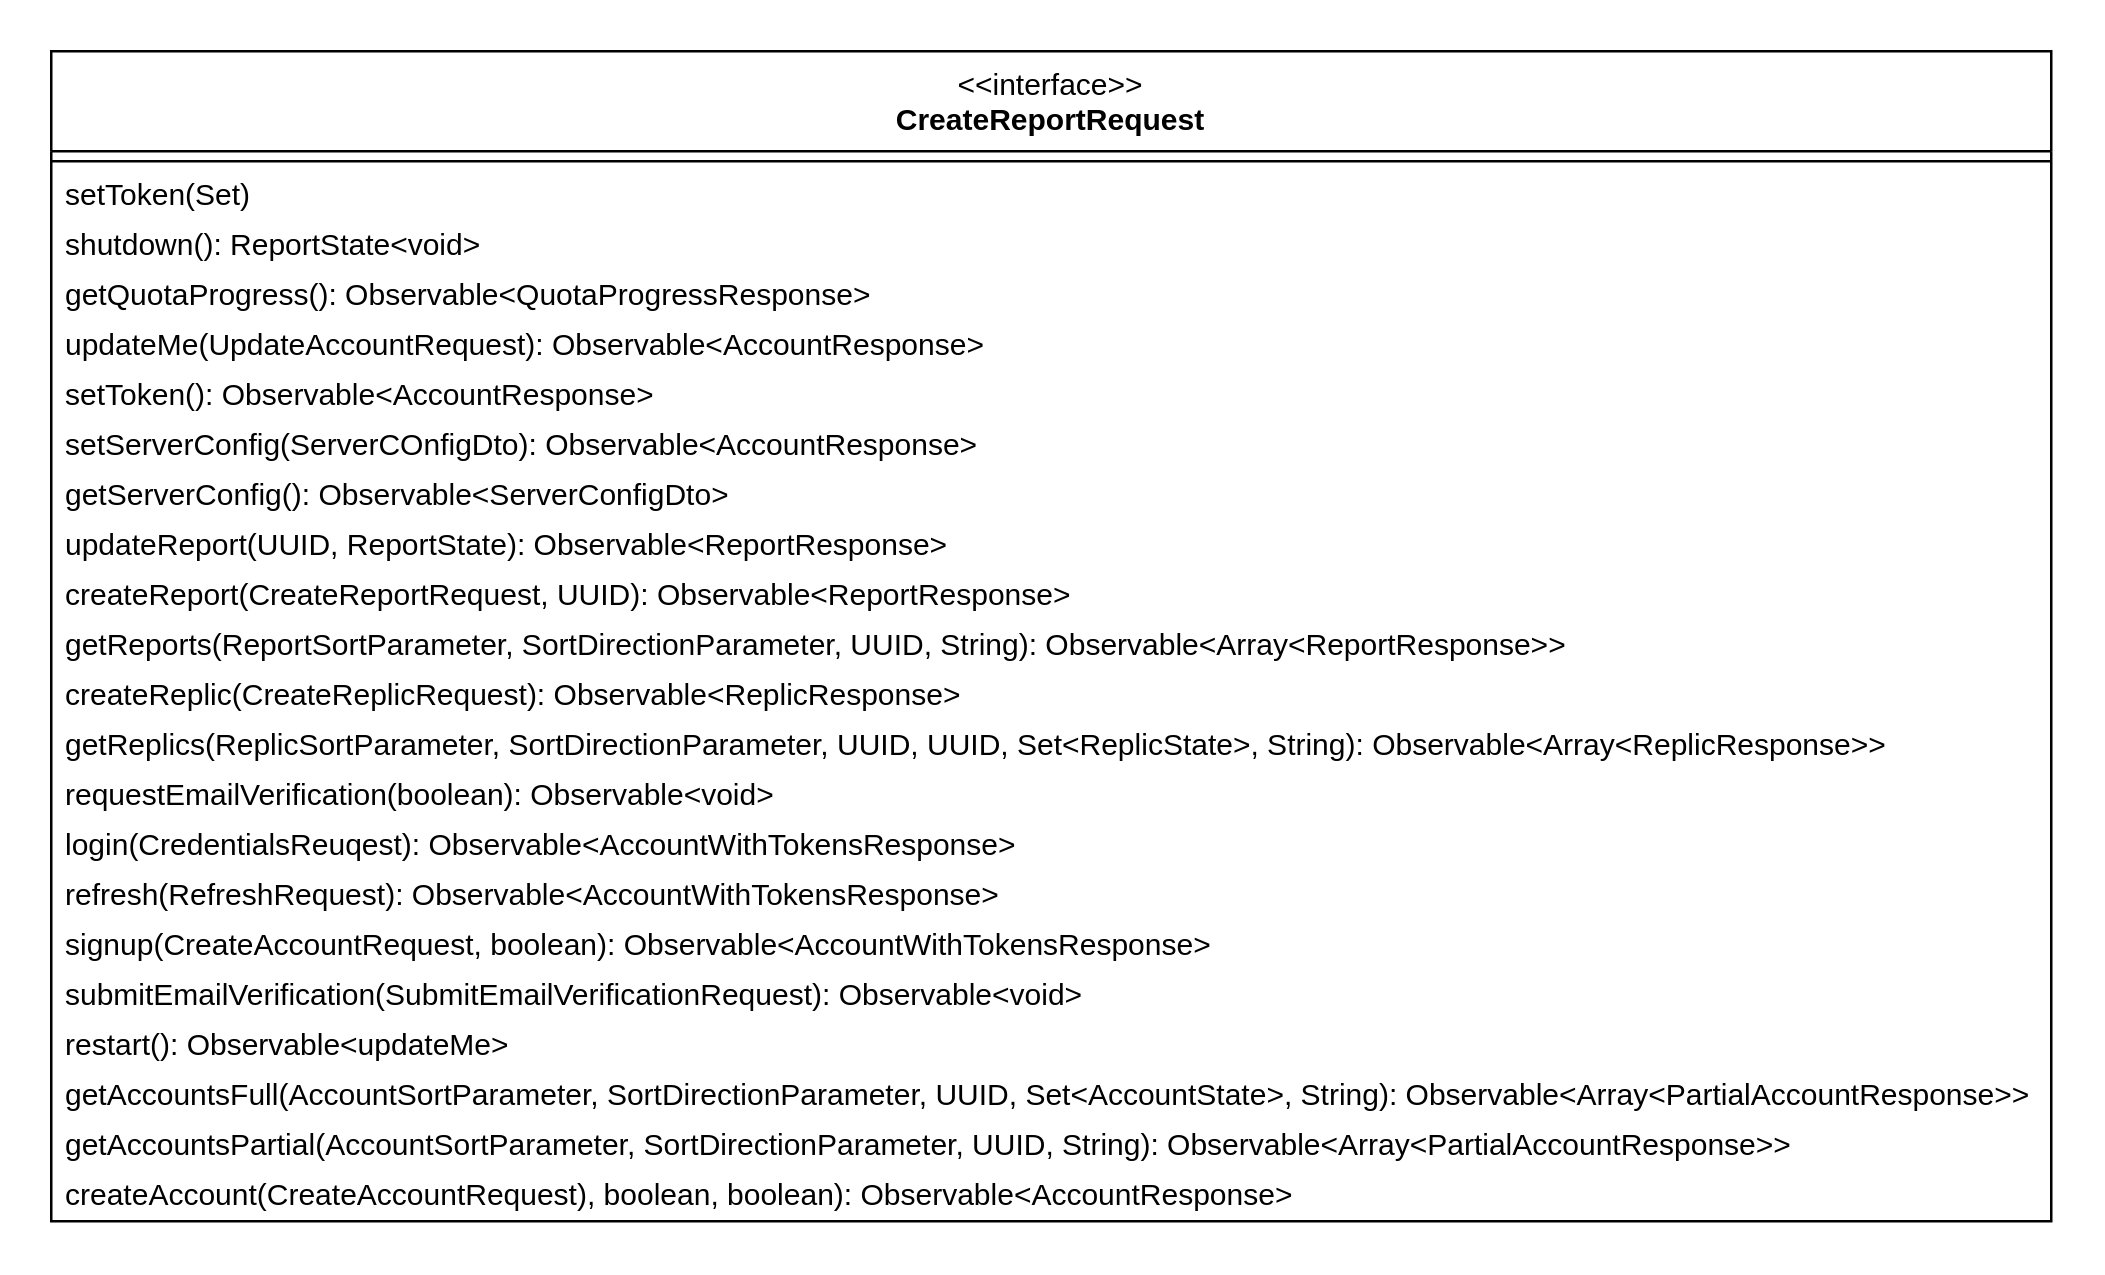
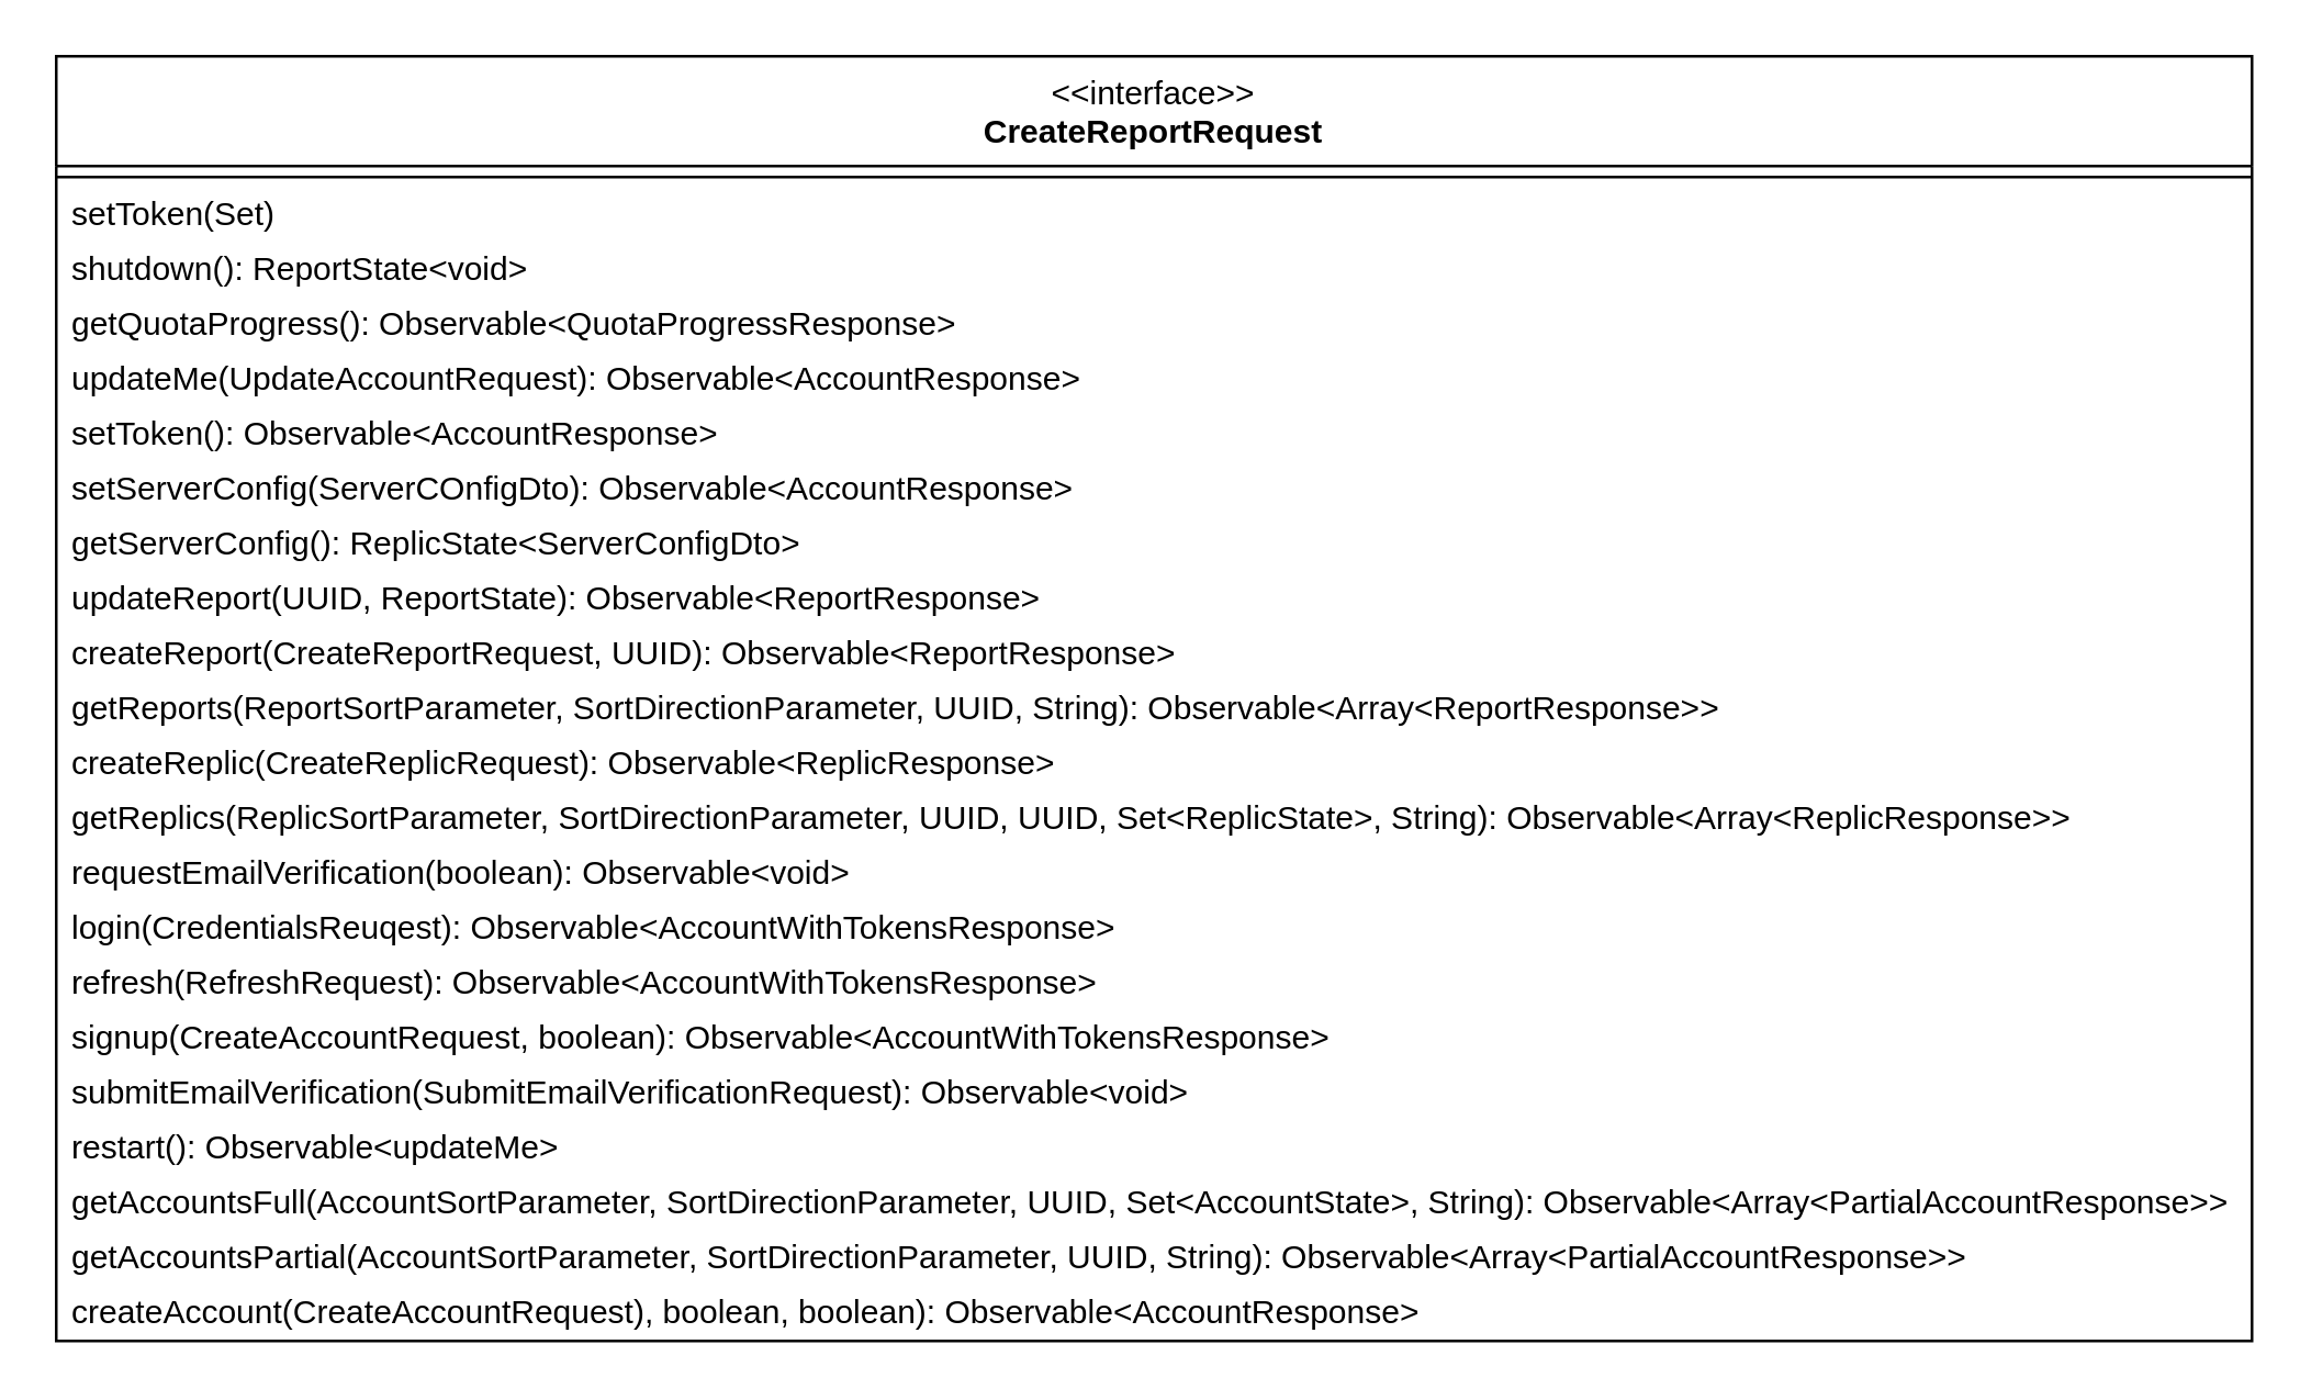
  <mxCell id="0" />
  <mxCell id="1" parent="0" />
  <mxCell id="2" value="&amp;lt;&amp;lt;interface&amp;gt;&amp;gt;&lt;br&gt;&lt;b&gt;CreateReportRequest&lt;/b&gt;&lt;div&gt;&lt;br&gt;&lt;/div&gt;" style="swimlane;fontStyle=0;align=center;verticalAlign=top;childLayout=stackLayout;horizontal=1;startSize=40;horizontalStack=0;resizeParent=1;resizeParentMax=0;resizeLast=0;collapsible=0;marginBottom=0;html=1;whiteSpace=wrap;" vertex="1" parent="1"><mxGeometry x="20" y="20" width="800" height="468" as="geometry" /></mxCell>
  <mxCell id="3" value="" style="line;strokeWidth=1;fillColor=none;align=left;verticalAlign=middle;spacingTop=-1;spacingLeft=3;spacingRight=3;rotatable=0;labelPosition=right;points=[];portConstraint=eastwest;" vertex="1" parent="2"><mxGeometry y="40" width="800" height="8" as="geometry" /></mxCell>
  <mxCell id="4" value="setToken(Set)" style="text;html=1;strokeColor=none;fillColor=none;align=left;verticalAlign=middle;spacingLeft=4;spacingRight=4;overflow=hidden;rotatable=0;points=[[0,0.5],[1,0.5]];portConstraint=eastwest;whiteSpace=wrap;" vertex="1" parent="2"><mxGeometry y="48" width="800" height="20" as="geometry" /></mxCell>
  <mxCell id="5" value="shutdown(): ReportState&amp;lt;void&amp;gt;" style="text;html=1;strokeColor=none;fillColor=none;align=left;verticalAlign=middle;spacingLeft=4;spacingRight=4;overflow=hidden;rotatable=0;points=[[0,0.5],[1,0.5]];portConstraint=eastwest;whiteSpace=wrap;" vertex="1" parent="2"><mxGeometry y="68" width="800" height="20" as="geometry" /></mxCell>
  <mxCell id="6" value="getQuotaProgress(): Observable&amp;lt;QuotaProgressResponse&amp;gt;" style="text;html=1;strokeColor=none;fillColor=none;align=left;verticalAlign=middle;spacingLeft=4;spacingRight=4;overflow=hidden;rotatable=0;points=[[0,0.5],[1,0.5]];portConstraint=eastwest;whiteSpace=wrap;" vertex="1" parent="2"><mxGeometry y="88" width="800" height="20" as="geometry" /></mxCell>
  <mxCell id="7" value="updateMe(UpdateAccountRequest): Observable&amp;lt;AccountResponse&amp;gt;" style="text;html=1;strokeColor=none;fillColor=none;align=left;verticalAlign=middle;spacingLeft=4;spacingRight=4;overflow=hidden;rotatable=0;points=[[0,0.5],[1,0.5]];portConstraint=eastwest;whiteSpace=wrap;" vertex="1" parent="2"><mxGeometry y="108" width="800" height="20" as="geometry" /></mxCell>
  <mxCell id="8" value="setToken(): Observable&amp;lt;AccountResponse&amp;gt;" style="text;html=1;strokeColor=none;fillColor=none;align=left;verticalAlign=middle;spacingLeft=4;spacingRight=4;overflow=hidden;rotatable=0;points=[[0,0.5],[1,0.5]];portConstraint=eastwest;whiteSpace=wrap;" vertex="1" parent="2"><mxGeometry y="128" width="800" height="20" as="geometry" /></mxCell>
  <mxCell id="9" value="setServerConfig(ServerCOnfigDto): Observable&amp;lt;AccountResponse&amp;gt;" style="text;html=1;strokeColor=none;fillColor=none;align=left;verticalAlign=middle;spacingLeft=4;spacingRight=4;overflow=hidden;rotatable=0;points=[[0,0.5],[1,0.5]];portConstraint=eastwest;whiteSpace=wrap;" vertex="1" parent="2"><mxGeometry y="148" width="800" height="20" as="geometry" /></mxCell>
- <mxCell id="10" value="getServerConfig(): Observable&amp;lt;ServerConfigDto&amp;gt;" style="text;html=1;strokeColor=none;fillColor=none;align=left;verticalAlign=middle;spacingLeft=4;spacingRight=4;overflow=hidden;rotatable=0;points=[[0,0.5],[1,0.5]];portConstraint=eastwest;whiteSpace=wrap;" vertex="1" parent="2"><mxGeometry y="168" width="800" height="20" as="geometry" /></mxCell>
+ <mxCell id="10" value="getServerConfig(): ReplicState&amp;lt;ServerConfigDto&amp;gt;" style="text;html=1;strokeColor=none;fillColor=none;align=left;verticalAlign=middle;spacingLeft=4;spacingRight=4;overflow=hidden;rotatable=0;points=[[0,0.5],[1,0.5]];portConstraint=eastwest;whiteSpace=wrap;" vertex="1" parent="2"><mxGeometry y="168" width="800" height="20" as="geometry" /></mxCell>
  <mxCell id="11" value="updateReport(UUID, ReportState): Observable&amp;lt;ReportResponse&amp;gt;" style="text;html=1;strokeColor=none;fillColor=none;align=left;verticalAlign=middle;spacingLeft=4;spacingRight=4;overflow=hidden;rotatable=0;points=[[0,0.5],[1,0.5]];portConstraint=eastwest;whiteSpace=wrap;" vertex="1" parent="2"><mxGeometry y="188" width="800" height="20" as="geometry" /></mxCell>
  <mxCell id="12" value="createReport(CreateReportRequest, UUID): Observable&amp;lt;ReportResponse&amp;gt;" style="text;html=1;strokeColor=none;fillColor=none;align=left;verticalAlign=middle;spacingLeft=4;spacingRight=4;overflow=hidden;rotatable=0;points=[[0,0.5],[1,0.5]];portConstraint=eastwest;whiteSpace=wrap;" vertex="1" parent="2"><mxGeometry y="208" width="800" height="20" as="geometry" /></mxCell>
  <mxCell id="13" value="getReports(ReportSortParameter, SortDirectionParameter, UUID, String): Observable&amp;lt;Array&amp;lt;ReportResponse&amp;gt;&amp;gt;" style="text;html=1;strokeColor=none;fillColor=none;align=left;verticalAlign=middle;spacingLeft=4;spacingRight=4;overflow=hidden;rotatable=0;points=[[0,0.5],[1,0.5]];portConstraint=eastwest;whiteSpace=wrap;" vertex="1" parent="2"><mxGeometry y="228" width="800" height="20" as="geometry" /></mxCell>
  <mxCell id="14" value="createReplic(CreateReplicRequest): Observable&amp;lt;ReplicResponse&amp;gt;" style="text;html=1;strokeColor=none;fillColor=none;align=left;verticalAlign=middle;spacingLeft=4;spacingRight=4;overflow=hidden;rotatable=0;points=[[0,0.5],[1,0.5]];portConstraint=eastwest;whiteSpace=wrap;" vertex="1" parent="2"><mxGeometry y="248" width="800" height="20" as="geometry" /></mxCell>
  <mxCell id="15" value="getReplics(ReplicSortParameter, SortDirectionParameter, UUID, UUID, Set&amp;lt;ReplicState&amp;gt;, String): Observable&amp;lt;Array&amp;lt;ReplicResponse&amp;gt;&amp;gt;" style="text;html=1;strokeColor=none;fillColor=none;align=left;verticalAlign=middle;spacingLeft=4;spacingRight=4;overflow=hidden;rotatable=0;points=[[0,0.5],[1,0.5]];portConstraint=eastwest;whiteSpace=wrap;" vertex="1" parent="2"><mxGeometry y="268" width="800" height="20" as="geometry" /></mxCell>
  <mxCell id="16" value="requestEmailVerification(boolean): Observable&amp;lt;void&amp;gt;" style="text;html=1;strokeColor=none;fillColor=none;align=left;verticalAlign=middle;spacingLeft=4;spacingRight=4;overflow=hidden;rotatable=0;points=[[0,0.5],[1,0.5]];portConstraint=eastwest;whiteSpace=wrap;" vertex="1" parent="2"><mxGeometry y="288" width="800" height="20" as="geometry" /></mxCell>
  <mxCell id="17" value="login(CredentialsReuqest): Observable&amp;lt;AccountWithTokensResponse&amp;gt;" style="text;html=1;strokeColor=none;fillColor=none;align=left;verticalAlign=middle;spacingLeft=4;spacingRight=4;overflow=hidden;rotatable=0;points=[[0,0.5],[1,0.5]];portConstraint=eastwest;whiteSpace=wrap;" vertex="1" parent="2"><mxGeometry y="308" width="800" height="20" as="geometry" /></mxCell>
  <mxCell id="18" value="refresh(RefreshRequest): Observable&amp;lt;AccountWithTokensResponse&amp;gt;" style="text;html=1;strokeColor=none;fillColor=none;align=left;verticalAlign=middle;spacingLeft=4;spacingRight=4;overflow=hidden;rotatable=0;points=[[0,0.5],[1,0.5]];portConstraint=eastwest;whiteSpace=wrap;" vertex="1" parent="2"><mxGeometry y="328" width="800" height="20" as="geometry" /></mxCell>
  <mxCell id="19" value="signup(CreateAccountRequest, boolean): Observable&amp;lt;AccountWithTokensResponse&amp;gt;" style="text;html=1;strokeColor=none;fillColor=none;align=left;verticalAlign=middle;spacingLeft=4;spacingRight=4;overflow=hidden;rotatable=0;points=[[0,0.5],[1,0.5]];portConstraint=eastwest;whiteSpace=wrap;" vertex="1" parent="2"><mxGeometry y="348" width="800" height="20" as="geometry" /></mxCell>
  <mxCell id="20" value="submitEmailVerification(SubmitEmailVerificationRequest): Observable&amp;lt;void&amp;gt;" style="text;html=1;strokeColor=none;fillColor=none;align=left;verticalAlign=middle;spacingLeft=4;spacingRight=4;overflow=hidden;rotatable=0;points=[[0,0.5],[1,0.5]];portConstraint=eastwest;whiteSpace=wrap;" vertex="1" parent="2"><mxGeometry y="368" width="800" height="20" as="geometry" /></mxCell>
  <mxCell id="21" value="restart(): Observable&amp;lt;updateMe&amp;gt;" style="text;html=1;strokeColor=none;fillColor=none;align=left;verticalAlign=middle;spacingLeft=4;spacingRight=4;overflow=hidden;rotatable=0;points=[[0,0.5],[1,0.5]];portConstraint=eastwest;whiteSpace=wrap;" vertex="1" parent="2"><mxGeometry y="388" width="800" height="20" as="geometry" /></mxCell>
  <mxCell id="22" value="getAccountsFull(AccountSortParameter, SortDirectionParameter, UUID, Set&amp;lt;AccountState&amp;gt;, String): Observable&amp;lt;Array&amp;lt;PartialAccountResponse&amp;gt;&amp;gt;" style="text;html=1;strokeColor=none;fillColor=none;align=left;verticalAlign=middle;spacingLeft=4;spacingRight=4;overflow=hidden;rotatable=0;points=[[0,0.5],[1,0.5]];portConstraint=eastwest;whiteSpace=wrap;" vertex="1" parent="2"><mxGeometry y="408" width="800" height="20" as="geometry" /></mxCell>
  <mxCell id="23" value="getAccountsPartial(AccountSortParameter, SortDirectionParameter, UUID, String): Observable&amp;lt;Array&amp;lt;PartialAccountResponse&amp;gt;&amp;gt;" style="text;html=1;strokeColor=none;fillColor=none;align=left;verticalAlign=middle;spacingLeft=4;spacingRight=4;overflow=hidden;rotatable=0;points=[[0,0.5],[1,0.5]];portConstraint=eastwest;whiteSpace=wrap;" vertex="1" parent="2"><mxGeometry y="428" width="800" height="20" as="geometry" /></mxCell>
  <mxCell id="24" value="createAccount(CreateAccountRequest), boolean, boolean): Observable&amp;lt;AccountResponse&amp;gt;" style="text;html=1;strokeColor=none;fillColor=none;align=left;verticalAlign=middle;spacingLeft=4;spacingRight=4;overflow=hidden;rotatable=0;points=[[0,0.5],[1,0.5]];portConstraint=eastwest;whiteSpace=wrap;" vertex="1" parent="2"><mxGeometry y="448" width="800" height="20" as="geometry" /></mxCell>
